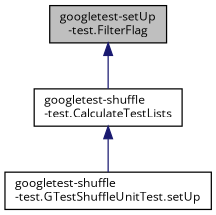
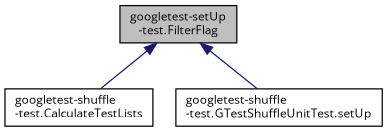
  digraph {
    fontname="Open Sans"
    rankdir=TB
    node [color=black fontname="Open Sans" fontsize=10 shape=record]
    edge [color=midnightblue dir=back fontname="Open Sans" fontsize=10 labelfontname=Helvetica labelfontsize=10 style=solid]
    n1 [fillcolor=grey75 fontcolor=black height=0.2 label="googletest-setUp\l-test.FilterFlag" style=filled width=0.4]
    n2 [height=0.2 label="googletest-shuffle\l-test.CalculateTestLists" width=0.4]
    n3 [height=0.2 label="googletest-shuffle\l-test.GTestShuffleUnitTest.setUp" width=0.4]
    n1 -> n2
-   n2 -> n3
+   n1 -> n3
  }
